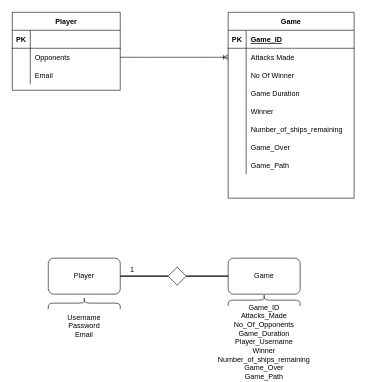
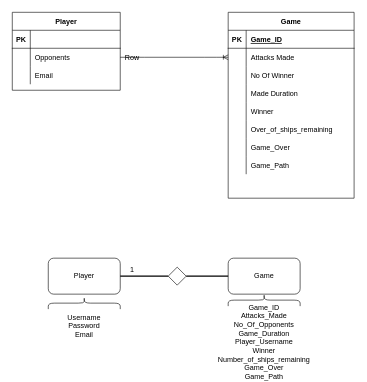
  <mxCell id="0" />
  <mxCell id="1" parent="0" />
  <mxCell id="2" value="" style="group" parent="1" vertex="1" connectable="0"><mxGeometry x="80" y="430" width="420" height="130" as="geometry" /></mxCell>
  <mxCell id="3" value="" style="rhombus;whiteSpace=wrap;html=1;" parent="2" vertex="1"><mxGeometry x="200" y="15" width="30" height="30" as="geometry" /></mxCell>
  <mxCell id="4" value="1" style="text;html=1;strokeColor=none;fillColor=none;align=center;verticalAlign=middle;whiteSpace=wrap;rounded=0;" parent="2" vertex="1"><mxGeometry x="120" y="10" width="40" height="20" as="geometry" /></mxCell>
  <mxCell id="5" value="" style="group" parent="2" vertex="1" connectable="0"><mxGeometry x="300" width="120" height="120" as="geometry" /></mxCell>
  <mxCell id="6" value="Game" style="rounded=1;whiteSpace=wrap;html=1;" parent="5" vertex="1"><mxGeometry width="120" height="60" as="geometry" /></mxCell>
  <mxCell id="7" value="" style="shape=curlyBracket;whiteSpace=wrap;html=1;rounded=1;rotation=90;" parent="5" vertex="1"><mxGeometry x="50" y="10" width="20" height="120" as="geometry" /></mxCell>
  <mxCell id="8" style="edgeStyle=orthogonalEdgeStyle;rounded=0;orthogonalLoop=1;jettySize=auto;html=1;entryX=0;entryY=0.5;entryDx=0;entryDy=0;endArrow=none;endFill=0;strokeWidth=2;" parent="2" source="3" target="6" edge="1"><mxGeometry relative="1" as="geometry" /></mxCell>
  <mxCell id="9" value="" style="group" parent="2" vertex="1" connectable="0"><mxGeometry width="120" height="130" as="geometry" /></mxCell>
  <mxCell id="10" value="Player" style="rounded=1;whiteSpace=wrap;html=1;" parent="9" vertex="1"><mxGeometry width="120" height="60" as="geometry" /></mxCell>
  <mxCell id="11" value="" style="shape=curlyBracket;whiteSpace=wrap;html=1;rounded=1;rotation=90;" parent="9" vertex="1"><mxGeometry x="50" y="15" width="20" height="120" as="geometry" /></mxCell>
  <mxCell id="12" value="Username&lt;br&gt;Password&lt;br&gt;Email&lt;br&gt;" style="text;html=1;strokeColor=none;fillColor=none;align=center;verticalAlign=middle;whiteSpace=wrap;rounded=0;" parent="9" vertex="1"><mxGeometry x="40" y="103" width="40" height="20" as="geometry" /></mxCell>
  <mxCell id="13" style="edgeStyle=orthogonalEdgeStyle;rounded=0;orthogonalLoop=1;jettySize=auto;html=1;exitX=0;exitY=0.5;exitDx=0;exitDy=0;entryX=1;entryY=0.5;entryDx=0;entryDy=0;endArrow=none;endFill=0;strokeWidth=2;" parent="2" source="3" target="10" edge="1"><mxGeometry relative="1" as="geometry" /></mxCell>
  <mxCell id="14" value="" style="group" parent="1" vertex="1" connectable="0"><mxGeometry x="20" y="20" width="540" height="190" as="geometry" /></mxCell>
  <mxCell id="15" value="Player" style="shape=table;startSize=30;container=1;collapsible=1;childLayout=tableLayout;fixedRows=1;rowLines=0;fontStyle=1;align=center;resizeLast=1;" parent="14" vertex="1"><mxGeometry width="180" height="130" as="geometry" /></mxCell>
  <mxCell id="16" value="" style="shape=partialRectangle;collapsible=0;dropTarget=0;pointerEvents=0;fillColor=none;top=0;left=0;bottom=1;right=0;points=[[0,0.5],[1,0.5]];portConstraint=eastwest;" parent="15" vertex="1"><mxGeometry y="30" width="180" height="30" as="geometry" /></mxCell>
  <mxCell id="17" value="PK" style="shape=partialRectangle;connectable=0;fillColor=none;top=0;left=0;bottom=0;right=0;fontStyle=1;overflow=hidden;" parent="16" vertex="1"><mxGeometry width="30" height="30" as="geometry" /></mxCell>
  <mxCell id="18" value="" style="shape=partialRectangle;collapsible=0;dropTarget=0;pointerEvents=0;fillColor=none;top=0;left=0;bottom=0;right=0;points=[[0,0.5],[1,0.5]];portConstraint=eastwest;" parent="15" vertex="1"><mxGeometry y="60" width="180" height="30" as="geometry" /></mxCell>
  <mxCell id="19" value="" style="shape=partialRectangle;connectable=0;fillColor=none;top=0;left=0;bottom=0;right=0;editable=1;overflow=hidden;" parent="18" vertex="1"><mxGeometry width="30" height="30" as="geometry" /></mxCell>
  <mxCell id="20" value="Opponents" style="shape=partialRectangle;connectable=0;fillColor=none;top=0;left=0;bottom=0;right=0;align=left;spacingLeft=6;overflow=hidden;" parent="18" vertex="1"><mxGeometry x="30" width="150" height="30" as="geometry" /></mxCell>
  <mxCell id="21" value="" style="shape=partialRectangle;collapsible=0;dropTarget=0;pointerEvents=0;fillColor=none;top=0;left=0;bottom=0;right=0;points=[[0,0.5],[1,0.5]];portConstraint=eastwest;" parent="15" vertex="1"><mxGeometry y="90" width="180" height="30" as="geometry" /></mxCell>
  <mxCell id="22" value="" style="shape=partialRectangle;connectable=0;fillColor=none;top=0;left=0;bottom=0;right=0;editable=1;overflow=hidden;" parent="21" vertex="1"><mxGeometry width="30" height="30" as="geometry" /></mxCell>
  <mxCell id="23" value="Email" style="shape=partialRectangle;connectable=0;fillColor=none;top=0;left=0;bottom=0;right=0;align=left;spacingLeft=6;overflow=hidden;" parent="21" vertex="1"><mxGeometry x="30" width="150" height="30" as="geometry" /></mxCell>
  <mxCell id="24" value="Game" style="shape=table;startSize=30;container=1;collapsible=1;childLayout=tableLayout;fixedRows=1;rowLines=0;fontStyle=1;align=center;resizeLast=1;" parent="14" vertex="1"><mxGeometry x="360" width="210" height="310" as="geometry" /></mxCell>
  <mxCell id="25" value="" style="shape=partialRectangle;collapsible=0;dropTarget=0;pointerEvents=0;fillColor=none;top=0;left=0;bottom=1;right=0;points=[[0,0.5],[1,0.5]];portConstraint=eastwest;" parent="24" vertex="1"><mxGeometry y="30" width="210" height="30" as="geometry" /></mxCell>
  <mxCell id="26" value="PK" style="shape=partialRectangle;connectable=0;fillColor=none;top=0;left=0;bottom=0;right=0;fontStyle=1;overflow=hidden;" parent="25" vertex="1"><mxGeometry width="30" height="30" as="geometry" /></mxCell>
  <mxCell id="27" value="Game_ID" style="shape=partialRectangle;connectable=0;fillColor=none;top=0;left=0;bottom=0;right=0;align=left;spacingLeft=6;fontStyle=5;overflow=hidden;" parent="25" vertex="1"><mxGeometry x="30" width="180" height="30" as="geometry" /></mxCell>
  <mxCell id="28" value="" style="shape=partialRectangle;collapsible=0;dropTarget=0;pointerEvents=0;fillColor=none;top=0;left=0;bottom=0;right=0;points=[[0,0.5],[1,0.5]];portConstraint=eastwest;" parent="24" vertex="1"><mxGeometry y="60" width="210" height="30" as="geometry" /></mxCell>
  <mxCell id="29" value="" style="shape=partialRectangle;connectable=0;fillColor=none;top=0;left=0;bottom=0;right=0;editable=1;overflow=hidden;" parent="28" vertex="1"><mxGeometry width="30" height="30" as="geometry" /></mxCell>
  <mxCell id="30" value="Attacks Made" style="shape=partialRectangle;connectable=0;fillColor=none;top=0;left=0;bottom=0;right=0;align=left;spacingLeft=6;overflow=hidden;" parent="28" vertex="1"><mxGeometry x="30" width="180" height="30" as="geometry" /></mxCell>
  <mxCell id="31" value="" style="shape=partialRectangle;collapsible=0;dropTarget=0;pointerEvents=0;fillColor=none;top=0;left=0;bottom=0;right=0;points=[[0,0.5],[1,0.5]];portConstraint=eastwest;" parent="24" vertex="1"><mxGeometry y="90" width="210" height="30" as="geometry" /></mxCell>
  <mxCell id="32" value="" style="shape=partialRectangle;connectable=0;fillColor=none;top=0;left=0;bottom=0;right=0;editable=1;overflow=hidden;" parent="31" vertex="1"><mxGeometry width="30" height="30" as="geometry" /></mxCell>
  <mxCell id="33" value="No Of Winner" style="shape=partialRectangle;connectable=0;fillColor=none;top=0;left=0;bottom=0;right=0;align=left;spacingLeft=6;overflow=hidden;" parent="31" vertex="1"><mxGeometry x="30" width="180" height="30" as="geometry" /></mxCell>
  <mxCell id="34" value="" style="shape=partialRectangle;collapsible=0;dropTarget=0;pointerEvents=0;fillColor=none;top=0;left=0;bottom=0;right=0;points=[[0,0.5],[1,0.5]];portConstraint=eastwest;" parent="24" vertex="1"><mxGeometry y="120" width="210" height="30" as="geometry" /></mxCell>
  <mxCell id="35" value="" style="shape=partialRectangle;connectable=0;fillColor=none;top=0;left=0;bottom=0;right=0;editable=1;overflow=hidden;" parent="34" vertex="1"><mxGeometry width="30" height="30" as="geometry" /></mxCell>
- <mxCell id="36" value="Game Duration" style="shape=partialRectangle;connectable=0;fillColor=none;top=0;left=0;bottom=0;right=0;align=left;spacingLeft=6;overflow=hidden;" parent="34" vertex="1"><mxGeometry x="30" width="180" height="30" as="geometry" /></mxCell>
+ <mxCell id="36" value="Made Duration" style="shape=partialRectangle;connectable=0;fillColor=none;top=0;left=0;bottom=0;right=0;align=left;spacingLeft=6;overflow=hidden;" parent="34" vertex="1"><mxGeometry x="30" width="180" height="30" as="geometry" /></mxCell>
  <mxCell id="37" value="" style="shape=partialRectangle;collapsible=0;dropTarget=0;pointerEvents=0;fillColor=none;top=0;left=0;bottom=0;right=0;points=[[0,0.5],[1,0.5]];portConstraint=eastwest;" parent="24" vertex="1"><mxGeometry y="150" width="210" height="30" as="geometry" /></mxCell>
  <mxCell id="38" value="" style="shape=partialRectangle;connectable=0;fillColor=none;top=0;left=0;bottom=0;right=0;editable=1;overflow=hidden;" parent="37" vertex="1"><mxGeometry width="30" height="30" as="geometry" /></mxCell>
  <mxCell id="39" value="Winner" style="shape=partialRectangle;connectable=0;fillColor=none;top=0;left=0;bottom=0;right=0;align=left;spacingLeft=6;overflow=hidden;" parent="37" vertex="1"><mxGeometry x="30" width="180" height="30" as="geometry" /></mxCell>
  <mxCell id="40" value="" style="shape=partialRectangle;collapsible=0;dropTarget=0;pointerEvents=0;fillColor=none;top=0;left=0;bottom=0;right=0;points=[[0,0.5],[1,0.5]];portConstraint=eastwest;" parent="24" vertex="1"><mxGeometry y="180" width="210" height="30" as="geometry" /></mxCell>
  <mxCell id="41" value="" style="shape=partialRectangle;connectable=0;fillColor=none;top=0;left=0;bottom=0;right=0;editable=1;overflow=hidden;" parent="40" vertex="1"><mxGeometry width="30" height="30" as="geometry" /></mxCell>
- <mxCell id="42" value="Number_of_ships_remaining" style="shape=partialRectangle;connectable=0;fillColor=none;top=0;left=0;bottom=0;right=0;align=left;spacingLeft=6;overflow=hidden;" parent="40" vertex="1"><mxGeometry x="30" width="180" height="30" as="geometry" /></mxCell>
+ <mxCell id="42" value="Over_of_ships_remaining" style="shape=partialRectangle;connectable=0;fillColor=none;top=0;left=0;bottom=0;right=0;align=left;spacingLeft=6;overflow=hidden;" parent="40" vertex="1"><mxGeometry x="30" width="180" height="30" as="geometry" /></mxCell>
  <mxCell id="43" value="" style="shape=partialRectangle;collapsible=0;dropTarget=0;pointerEvents=0;fillColor=none;top=0;left=0;bottom=0;right=0;points=[[0,0.5],[1,0.5]];portConstraint=eastwest;" vertex="1" parent="24"><mxGeometry y="210" width="210" height="30" as="geometry" /></mxCell>
  <mxCell id="44" value="" style="shape=partialRectangle;connectable=0;fillColor=none;top=0;left=0;bottom=0;right=0;editable=1;overflow=hidden;" vertex="1" parent="43"><mxGeometry width="30" height="30" as="geometry" /></mxCell>
  <mxCell id="45" value="Game_Over" style="shape=partialRectangle;connectable=0;fillColor=none;top=0;left=0;bottom=0;right=0;align=left;spacingLeft=6;overflow=hidden;" vertex="1" parent="43"><mxGeometry x="30" width="180" height="30" as="geometry" /></mxCell>
  <mxCell id="46" value="" style="shape=partialRectangle;collapsible=0;dropTarget=0;pointerEvents=0;fillColor=none;top=0;left=0;bottom=0;right=0;points=[[0,0.5],[1,0.5]];portConstraint=eastwest;" vertex="1" parent="24"><mxGeometry y="240" width="210" height="30" as="geometry" /></mxCell>
  <mxCell id="47" value="" style="shape=partialRectangle;connectable=0;fillColor=none;top=0;left=0;bottom=0;right=0;editable=1;overflow=hidden;" vertex="1" parent="46"><mxGeometry width="30" height="30" as="geometry" /></mxCell>
  <mxCell id="48" value="Game_Path" style="shape=partialRectangle;connectable=0;fillColor=none;top=0;left=0;bottom=0;right=0;align=left;spacingLeft=6;overflow=hidden;" vertex="1" parent="46"><mxGeometry x="30" width="180" height="30" as="geometry" /></mxCell>
  <mxCell id="49" value="" style="shape=partialRectangle;collapsible=0;dropTarget=0;pointerEvents=0;fillColor=none;top=0;left=0;bottom=0;right=0;points=[[0,0.5],[1,0.5]];portConstraint=eastwest;" parent="24" vertex="1"><mxGeometry y="270" width="210" height="30" as="geometry" /></mxCell>
  <mxCell id="50" value="" style="edgeStyle=entityRelationEdgeStyle;fontSize=12;html=1;endArrow=ERoneToMany;exitX=1;exitY=0.5;exitDx=0;exitDy=0;entryX=0;entryY=0.5;entryDx=0;entryDy=0;" parent="14" source="18" target="28" edge="1"><mxGeometry width="100" height="100" relative="1" as="geometry"><mxPoint x="210" y="250" as="sourcePoint" /><mxPoint x="310" y="150" as="targetPoint" /></mxGeometry></mxCell>
  <mxCell id="51" value="Game_ID&lt;br&gt;Attacks_Made&lt;br&gt;No_Of_Opponents&lt;br&gt;Game_Duration&lt;br&gt;Player_Username&lt;br&gt;Winner&lt;br&gt;Number_of_ships_remaining&lt;br&gt;Game_Over&lt;br&gt;Game_Path" style="text;html=1;strokeColor=none;fillColor=none;align=center;verticalAlign=middle;whiteSpace=wrap;rounded=0;" parent="1" vertex="1"><mxGeometry x="420" y="560" width="40" height="20" as="geometry" /></mxCell>
  <mxCell id="52" value="" style="shape=table;startSize=0;container=1;collapsible=1;childLayout=tableLayout;fixedRows=1;rowLines=0;fontStyle=0;align=center;resizeLast=1;strokeColor=none;fillColor=none;" vertex="1" parent="1"><mxGeometry x="170" y="80" width="180" height="30" as="geometry" /></mxCell>
  <mxCell id="53" value="" style="shape=partialRectangle;collapsible=0;dropTarget=0;pointerEvents=0;fillColor=none;top=0;left=0;bottom=0;right=0;points=[[0,0.5],[1,0.5]];portConstraint=eastwest;" vertex="1" parent="52"><mxGeometry width="180" height="30" as="geometry" /></mxCell>
  <mxCell id="54" value="" style="shape=partialRectangle;connectable=0;fillColor=none;top=0;left=0;bottom=0;right=0;editable=1;overflow=hidden;" vertex="1" parent="53"><mxGeometry width="30" height="30" as="geometry" /></mxCell>
+ <mxCell id="55" value="Row" style="shape=partialRectangle;connectable=0;fillColor=none;top=0;left=0;bottom=0;right=0;align=left;spacingLeft=6;overflow=hidden;" vertex="1" parent="53"><mxGeometry x="30" width="150" height="30" as="geometry" /></mxCell>
